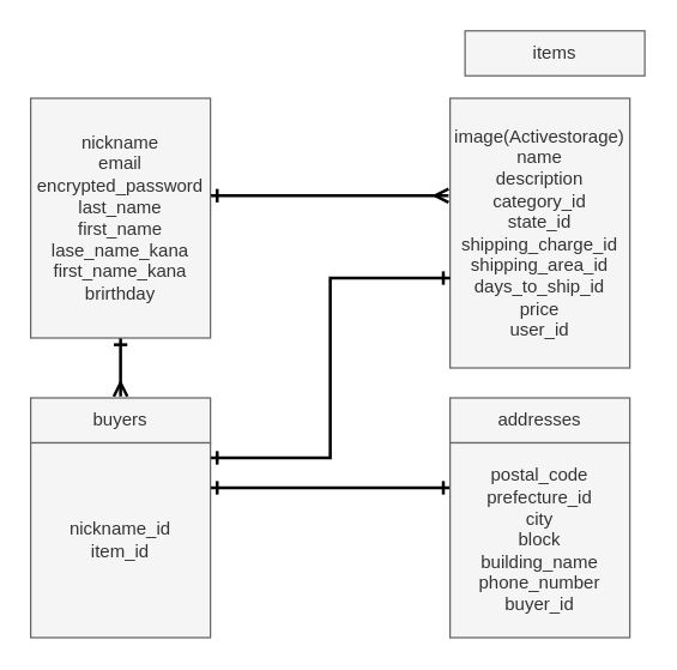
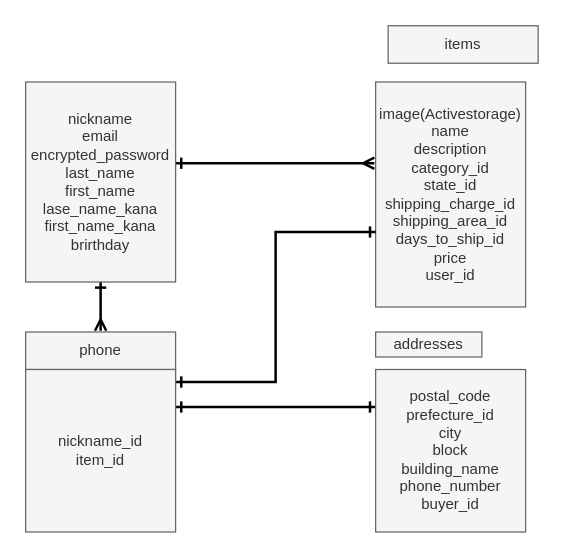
  <mxCell id="0" />
  <mxCell id="1" parent="0" />
  <mxCell id="2" value="items" style="whiteSpace=wrap;html=1;fillColor=#f5f5f5;strokeColor=#666666;fontColor=#333333;" parent="1" vertex="1"><mxGeometry x="310" y="20" width="120" height="30" as="geometry" /></mxCell>
  <mxCell id="3" style="edgeStyle=orthogonalEdgeStyle;rounded=0;orthogonalLoop=1;jettySize=auto;html=1;startArrow=ERone;startFill=0;endArrow=ERmany;endFill=0;strokeWidth=2;" parent="1" source="5" edge="1"><mxGeometry relative="1" as="geometry"><mxPoint x="299" y="130" as="targetPoint" /><Array as="points"><mxPoint x="160" y="130" /><mxPoint x="160" y="130" /></Array></mxGeometry></mxCell>
  <mxCell id="4" style="edgeStyle=orthogonalEdgeStyle;rounded=0;orthogonalLoop=1;jettySize=auto;html=1;exitX=0.5;exitY=1;exitDx=0;exitDy=0;startArrow=ERone;startFill=0;endArrow=ERmany;endFill=0;strokeWidth=2;" edge="1" parent="1" source="5"><mxGeometry relative="1" as="geometry"><mxPoint x="80" y="264" as="targetPoint" /><Array as="points"><mxPoint x="80" y="264" /></Array></mxGeometry></mxCell>
  <mxCell id="5" value="nickname&lt;br&gt;email&lt;br&gt;encrypted_password&lt;br&gt;last_name&lt;br&gt;first_name&lt;br&gt;lase_name_kana&lt;br&gt;first_name_kana&lt;br&gt;brirthday" style="whiteSpace=wrap;html=1;fillColor=#f5f5f5;strokeColor=#666666;fontColor=#333333;" parent="1" vertex="1"><mxGeometry x="20" y="65" width="120" height="160" as="geometry" /></mxCell>
  <mxCell id="6" value="image(Activestorage)&lt;br&gt;name&lt;br&gt;description&lt;br&gt;category_id&lt;br&gt;state_id&lt;br&gt;shipping_charge_id&lt;br&gt;shipping_area_id&lt;br&gt;days_to_ship_id&lt;br&gt;price&lt;br&gt;user_id" style="whiteSpace=wrap;html=1;fillColor=#f5f5f5;strokeColor=#666666;fontColor=#333333;" parent="1" vertex="1"><mxGeometry x="300" y="65" width="120" height="180" as="geometry" /></mxCell>
  <mxCell id="7" style="edgeStyle=orthogonalEdgeStyle;rounded=0;orthogonalLoop=1;jettySize=auto;html=1;startArrow=ERone;startFill=0;endArrow=ERone;endFill=0;strokeWidth=2;" parent="1" edge="1"><mxGeometry relative="1" as="geometry"><mxPoint x="140" y="305" as="sourcePoint" /><Array as="points"><mxPoint x="220" y="305" /><mxPoint x="220" y="185" /><mxPoint x="300" y="185" /></Array><mxPoint x="300" y="185" as="targetPoint" /></mxGeometry></mxCell>
  <mxCell id="8" value="" style="edgeStyle=orthogonalEdgeStyle;rounded=0;orthogonalLoop=1;jettySize=auto;html=1;startArrow=ERone;startFill=0;endArrow=ERone;endFill=0;strokeWidth=2;" parent="1" target="11" edge="1"><mxGeometry relative="1" as="geometry"><mxPoint x="139.999" y="325" as="sourcePoint" /><mxPoint x="236.861" y="325" as="targetPoint" /><Array as="points"><mxPoint x="220" y="325" /><mxPoint x="220" y="325" /></Array></mxGeometry></mxCell>
- <mxCell id="9" value="buyers" style="whiteSpace=wrap;html=1;fillColor=#f5f5f5;strokeColor=#666666;fontColor=#333333;" parent="1" vertex="1"><mxGeometry x="20" y="265" width="120" height="30" as="geometry" /></mxCell>
- <mxCell id="10" value="addresses" style="whiteSpace=wrap;html=1;fillColor=#f5f5f5;strokeColor=#666666;fontColor=#333333;" parent="1" vertex="1"><mxGeometry x="300" y="265" width="120" height="30" as="geometry" /></mxCell>
+ <mxCell id="9" value="phone" style="whiteSpace=wrap;html=1;fillColor=#f5f5f5;strokeColor=#666666;fontColor=#333333;" parent="1" vertex="1"><mxGeometry x="20" y="265" width="120" height="30" as="geometry" /></mxCell>
+ <mxCell id="10" value="addresses" style="whiteSpace=wrap;html=1;fillColor=#f5f5f5;strokeColor=#666666;fontColor=#333333;" parent="1" vertex="1"><mxGeometry x="300" y="265" width="85" height="20" as="geometry" /></mxCell>
  <mxCell id="11" value="postal_code&lt;br&gt;prefecture_id&lt;br&gt;city&lt;br&gt;block&lt;br&gt;building_name&lt;br&gt;phone_number&lt;br&gt;buyer_id" style="whiteSpace=wrap;html=1;fillColor=#f5f5f5;strokeColor=#666666;fontColor=#333333;" parent="1" vertex="1"><mxGeometry x="300" y="295" width="120" height="130" as="geometry" /></mxCell>
  <mxCell id="12" value="nickname_id&lt;br&gt;item_id" style="whiteSpace=wrap;html=1;fillColor=#f5f5f5;strokeColor=#666666;fontColor=#333333;" parent="1" vertex="1"><mxGeometry x="20" y="295" width="120" height="130" as="geometry" /></mxCell>
